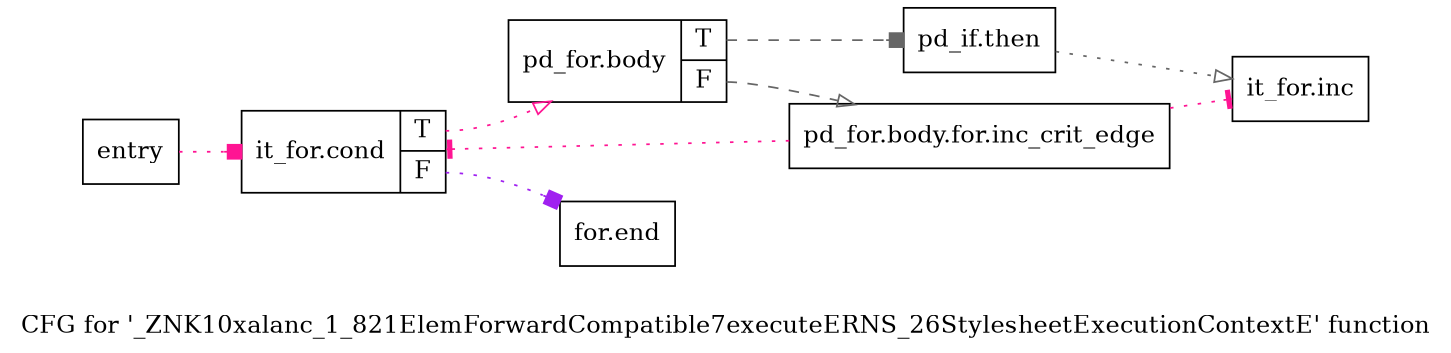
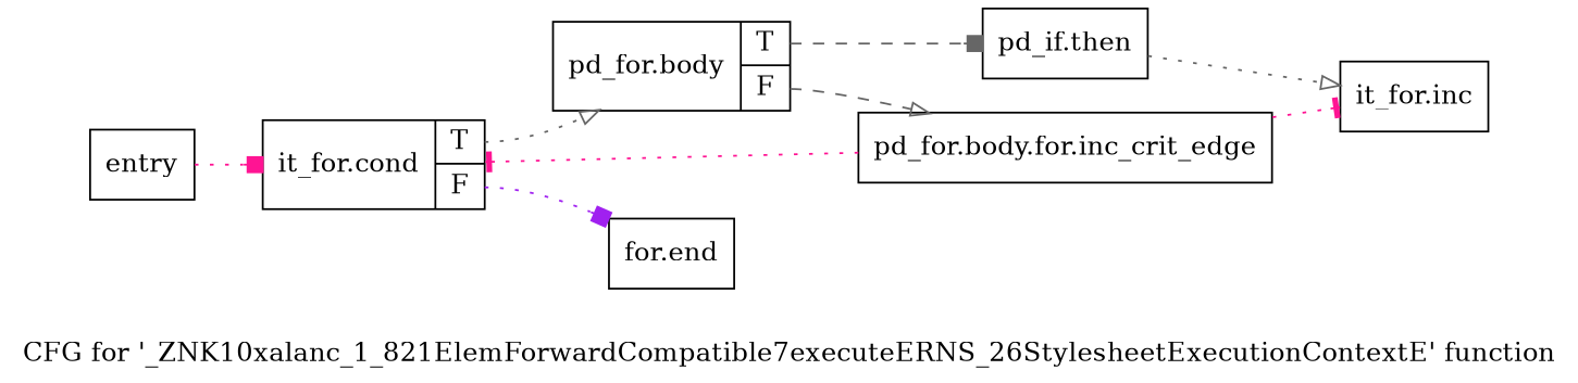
  digraph {
    label="CFG for '_ZNK10xalanc_1_821ElemForwardCompatible7executeERNS_26StylesheetExecutionContextE' function"
    rankdir=LR
    node [shape=record]
    edge [arrowhead=box color=gray40 style=dotted]
    n1 [label="{entry}"]
    n2 [label="{it_for.cond|{<s0>T|<s1>F}}"]
    n3 [label="{pd_for.body|{<s0>T|<s1>F}}"]
    n4 [label="{for.end}"]
    n5 [label="{pd_if.then}"]
    n6 [label="{pd_for.body.for.inc_crit_edge}"]
    n7 [label="{it_for.inc}"]
    n1 -> n2 [color=deeppink]
-   n2 -> n3 [arrowhead=onormal color=deeppink tailport=s0]
+   n2 -> n3 [arrowhead=onormal tailport=s0]
    n2 -> n4 [color=purple tailport=s1]
    n3 -> n5 [style=dashed tailport=s0]
    n3 -> n6 [arrowhead=onormal style=dashed tailport=s1]
    n5 -> n7 [arrowhead=onormal]
    n6 -> n2 [arrowhead=tee color=deeppink]
    n6 -> n7 [arrowhead=tee color=deeppink]
  }
